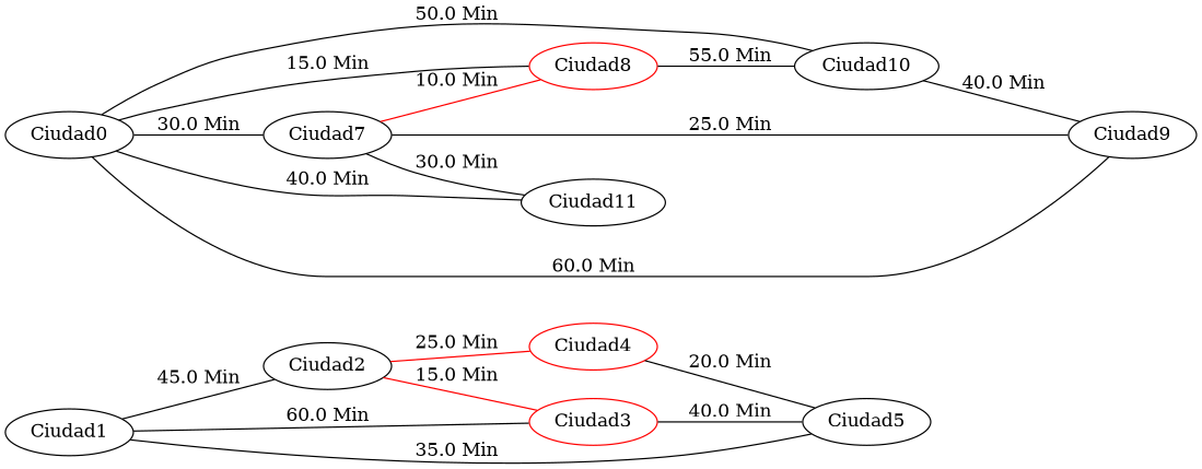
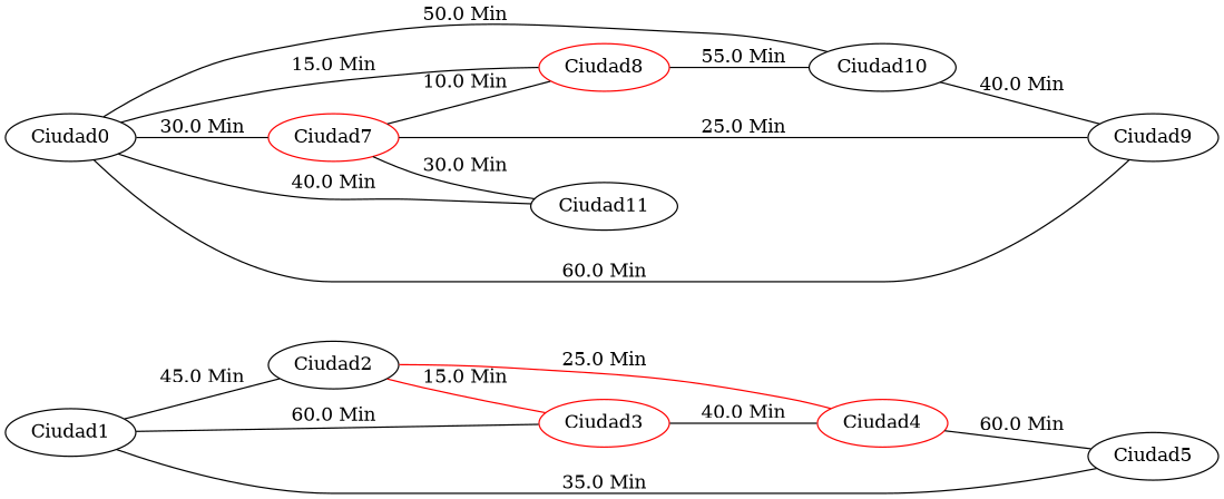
  strict graph {
    rankdir=LR
    n1 [label=Ciudad1]
    n2 [label=Ciudad2]
    n3 [color=red label=Ciudad3]
    n4 [color=red label=Ciudad4]
    n5 [label=Ciudad5]
    n6 [label=Ciudad0]
-   n7 [label=Ciudad7]
+   n7 [label=Ciudad7 color=red]
    n8 [color=red label=Ciudad8]
    n9 [label=Ciudad10]
    n10 [label=Ciudad9]
    n11 [label=Ciudad11]
    n1 -- n2 [label="45.0 Min"]
    n1 -- n3 [label="60.0 Min"]
    n2 -- n3 [color=red label="15.0 Min"]
    n2 -- n4 [color=red label="25.0 Min"]
-   n3 -- n5 [label="40.0 Min"]
-   n4 -- n5 [label="20.0 Min"]
+   n3 -- n4 [label="40.0 Min"]
+   n4 -- n5 [label="60.0 Min"]
    n5 -- n1 [label="35.0 Min"]
    n6 -- n7 [label="30.0 Min"]
    n6 -- n8 [label="15.0 Min"]
    n6 -- n9 [label="50.0 Min"]
-   n7 -- n8 [label="10.0 Min" color=red]
+   n7 -- n8 [label="10.0 Min"]
    n7 -- n10 [label="25.0 Min"]
    n7 -- n11 [label="30.0 Min"]
    n8 -- n9 [label="55.0 Min"]
    n9 -- n10 [label="40.0 Min"]
    n10 -- n6 [label="60.0 Min"]
    n11 -- n6 [label="40.0 Min"]
  }
